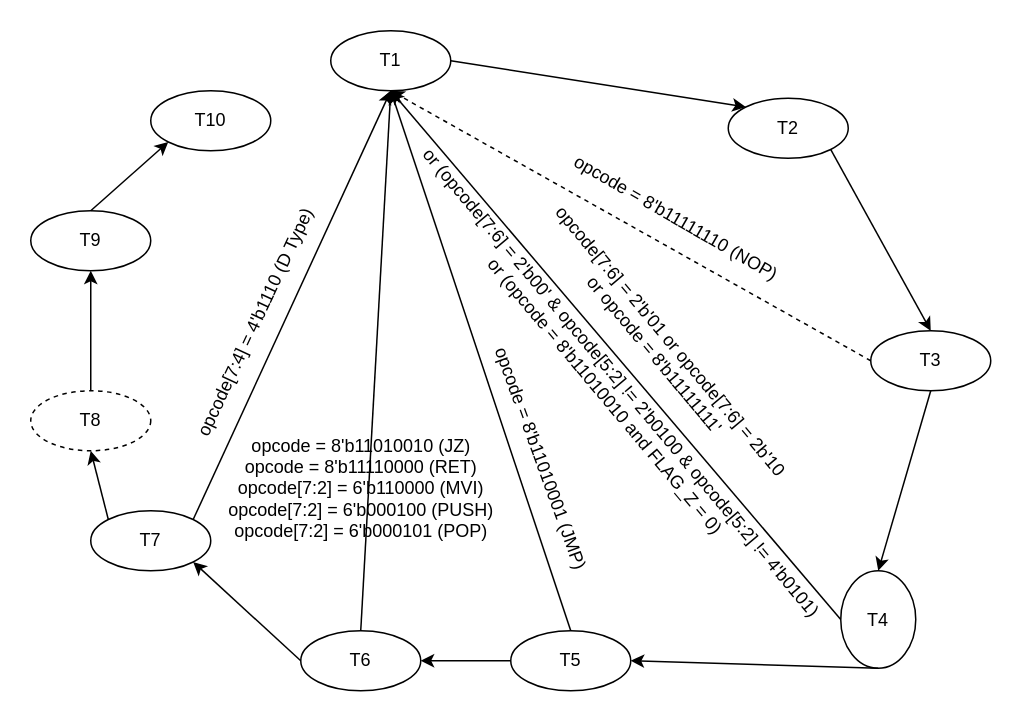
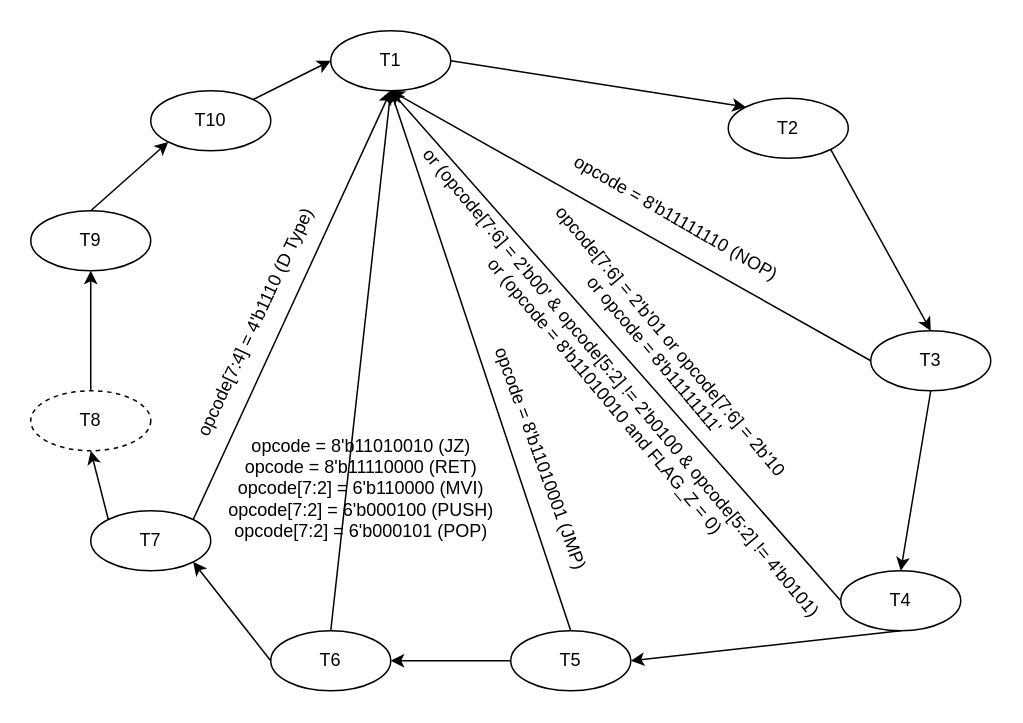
  <mxCell id="0" />
  <mxCell id="1" parent="0" />
  <mxCell id="2" value="T1" style="ellipse;whiteSpace=wrap;html=1;" vertex="1" parent="1"><mxGeometry x="220" y="20" width="80" height="40" as="geometry" /></mxCell>
  <mxCell id="3" value="T2" style="ellipse;whiteSpace=wrap;html=1;" vertex="1" parent="1"><mxGeometry x="485" y="65" width="80" height="40" as="geometry" /></mxCell>
  <mxCell id="4" value="T3" style="ellipse;whiteSpace=wrap;html=1;" vertex="1" parent="1"><mxGeometry x="580" y="220" width="80" height="40" as="geometry" /></mxCell>
- <mxCell id="5" value="T4" style="ellipse;whiteSpace=wrap;html=1;" vertex="1" parent="1"><mxGeometry x="560" y="380" width="50" height="65" as="geometry" /></mxCell>
+ <mxCell id="5" value="T4" style="ellipse;whiteSpace=wrap;html=1;" vertex="1" parent="1"><mxGeometry x="560" y="380" width="80" height="40" as="geometry" /></mxCell>
  <mxCell id="6" value="T5" style="ellipse;whiteSpace=wrap;html=1;" vertex="1" parent="1"><mxGeometry x="340" y="420" width="80" height="40" as="geometry" /></mxCell>
- <mxCell id="7" value="T6" style="ellipse;whiteSpace=wrap;html=1;" vertex="1" parent="1"><mxGeometry x="200" y="420" width="80" height="40" as="geometry" /></mxCell>
+ <mxCell id="7" value="T6" style="ellipse;whiteSpace=wrap;html=1;" vertex="1" parent="1"><mxGeometry x="180" y="420" width="80" height="40" as="geometry" /></mxCell>
  <mxCell id="8" value="T7" style="ellipse;whiteSpace=wrap;html=1;" vertex="1" parent="1"><mxGeometry x="60" y="340" width="80" height="40" as="geometry" /></mxCell>
  <mxCell id="9" value="T8" style="ellipse;whiteSpace=wrap;html=1;dashed=1;" vertex="1" parent="1"><mxGeometry x="20" y="260" width="80" height="40" as="geometry" /></mxCell>
  <mxCell id="10" value="T9" style="ellipse;whiteSpace=wrap;html=1;" vertex="1" parent="1"><mxGeometry x="20" y="140" width="80" height="40" as="geometry" /></mxCell>
  <mxCell id="11" value="T10" style="ellipse;whiteSpace=wrap;html=1;" vertex="1" parent="1"><mxGeometry x="100" y="60" width="80" height="40" as="geometry" /></mxCell>
  <mxCell id="12" value="" style="endArrow=classic;html=1;rounded=0;exitX=1;exitY=0.5;exitDx=0;exitDy=0;entryX=0;entryY=0;entryDx=0;entryDy=0;" edge="1" parent="1" source="2" target="3"><mxGeometry width="50" height="50" relative="1" as="geometry"><mxPoint x="280" y="240" as="sourcePoint" /><mxPoint x="330" y="190" as="targetPoint" /></mxGeometry></mxCell>
  <mxCell id="13" value="" style="endArrow=classic;html=1;rounded=0;exitX=1;exitY=1;exitDx=0;exitDy=0;entryX=0.5;entryY=0;entryDx=0;entryDy=0;" edge="1" parent="1" source="3" target="4"><mxGeometry width="50" height="50" relative="1" as="geometry"><mxPoint x="310" y="50" as="sourcePoint" /><mxPoint x="361.716" y="75.858" as="targetPoint" /></mxGeometry></mxCell>
  <mxCell id="14" value="" style="endArrow=classic;html=1;rounded=0;exitX=0.5;exitY=1;exitDx=0;exitDy=0;entryX=0.5;entryY=0;entryDx=0;entryDy=0;" edge="1" parent="1" source="4" target="5"><mxGeometry width="50" height="50" relative="1" as="geometry"><mxPoint x="418.284" y="104.142" as="sourcePoint" /><mxPoint x="430" y="150" as="targetPoint" /></mxGeometry></mxCell>
- <mxCell id="15" value="" style="endArrow=classic;html=1;rounded=0;exitX=0;exitY=0.5;exitDx=0;exitDy=0;entryX=0.5;entryY=1;entryDx=0;entryDy=0;dashed=1;" edge="1" parent="1" source="4" target="2"><mxGeometry width="50" height="50" relative="1" as="geometry"><mxPoint x="430" y="190" as="sourcePoint" /><mxPoint x="430" y="230" as="targetPoint" /></mxGeometry></mxCell>
+ <mxCell id="15" value="" style="endArrow=classic;html=1;rounded=0;exitX=0;exitY=0.5;exitDx=0;exitDy=0;entryX=0.5;entryY=1;entryDx=0;entryDy=0;" edge="1" parent="1" source="4" target="2"><mxGeometry width="50" height="50" relative="1" as="geometry"><mxPoint x="430" y="190" as="sourcePoint" /><mxPoint x="430" y="230" as="targetPoint" /></mxGeometry></mxCell>
  <mxCell id="16" value="" style="endArrow=classic;html=1;rounded=0;exitX=0;exitY=0.5;exitDx=0;exitDy=0;entryX=0.5;entryY=1;entryDx=0;entryDy=0;" edge="1" parent="1" source="5" target="2"><mxGeometry width="50" height="50" relative="1" as="geometry"><mxPoint x="470" y="170" as="sourcePoint" /><mxPoint x="270" y="70" as="targetPoint" /></mxGeometry></mxCell>
  <mxCell id="17" value="" style="endArrow=classic;html=1;rounded=0;exitX=0.5;exitY=1;exitDx=0;exitDy=0;entryX=1;entryY=0.5;entryDx=0;entryDy=0;" edge="1" parent="1" source="5" target="6"><mxGeometry width="50" height="50" relative="1" as="geometry"><mxPoint x="510" y="190" as="sourcePoint" /><mxPoint x="510" y="270" as="targetPoint" /></mxGeometry></mxCell>
  <mxCell id="18" value="" style="endArrow=classic;html=1;rounded=0;exitX=0;exitY=0.5;exitDx=0;exitDy=0;entryX=1;entryY=0.5;entryDx=0;entryDy=0;" edge="1" parent="1" source="6" target="7"><mxGeometry width="50" height="50" relative="1" as="geometry"><mxPoint x="510" y="310" as="sourcePoint" /><mxPoint x="458.284" y="355.858" as="targetPoint" /></mxGeometry></mxCell>
  <mxCell id="19" value="" style="endArrow=classic;html=1;rounded=0;exitX=0;exitY=0.5;exitDx=0;exitDy=0;entryX=1;entryY=1;entryDx=0;entryDy=0;" edge="1" parent="1" source="7" target="8"><mxGeometry width="50" height="50" relative="1" as="geometry"><mxPoint x="401.716" y="384.142" as="sourcePoint" /><mxPoint x="310" y="450" as="targetPoint" /></mxGeometry></mxCell>
  <mxCell id="20" value="" style="endArrow=classic;html=1;rounded=0;exitX=0;exitY=0;exitDx=0;exitDy=0;entryX=0.5;entryY=1;entryDx=0;entryDy=0;" edge="1" parent="1" source="8" target="9"><mxGeometry width="50" height="50" relative="1" as="geometry"><mxPoint x="230" y="450" as="sourcePoint" /><mxPoint x="138.284" y="384.142" as="targetPoint" /></mxGeometry></mxCell>
  <mxCell id="21" value="" style="endArrow=classic;html=1;rounded=0;exitX=0.5;exitY=0;exitDx=0;exitDy=0;entryX=0.5;entryY=1;entryDx=0;entryDy=0;" edge="1" parent="1" source="9" target="10"><mxGeometry width="50" height="50" relative="1" as="geometry"><mxPoint x="81.716" y="375.858" as="sourcePoint" /><mxPoint x="30" y="330" as="targetPoint" /></mxGeometry></mxCell>
  <mxCell id="22" value="" style="endArrow=classic;html=1;rounded=0;exitX=0.5;exitY=0;exitDx=0;exitDy=0;entryX=0;entryY=1;entryDx=0;entryDy=0;" edge="1" parent="1" source="10" target="11"><mxGeometry width="50" height="50" relative="1" as="geometry"><mxPoint x="30" y="270" as="sourcePoint" /><mxPoint x="30" y="190" as="targetPoint" /></mxGeometry></mxCell>
+ <mxCell id="23" value="" style="endArrow=classic;html=1;rounded=0;exitX=1;exitY=0;exitDx=0;exitDy=0;entryX=0;entryY=0.5;entryDx=0;entryDy=0;" edge="1" parent="1" source="11" target="2"><mxGeometry width="50" height="50" relative="1" as="geometry"><mxPoint x="30" y="150" as="sourcePoint" /><mxPoint x="81.716" y="104.142" as="targetPoint" /></mxGeometry></mxCell>
  <mxCell id="24" value="" style="endArrow=classic;html=1;rounded=0;exitX=0.5;exitY=0;exitDx=0;exitDy=0;entryX=0.5;entryY=1;entryDx=0;entryDy=0;" edge="1" parent="1" source="6" target="2"><mxGeometry width="50" height="50" relative="1" as="geometry"><mxPoint x="470" y="290" as="sourcePoint" /><mxPoint x="270" y="70" as="targetPoint" /></mxGeometry></mxCell>
  <mxCell id="25" value="" style="endArrow=diamond;html=1;rounded=0;exitX=0.5;exitY=0;exitDx=0;exitDy=0;entryX=0.5;entryY=1;entryDx=0;entryDy=0;" edge="1" parent="1" source="7" target="2"><mxGeometry width="50" height="50" relative="1" as="geometry"><mxPoint x="430" y="350" as="sourcePoint" /><mxPoint x="270" y="70" as="targetPoint" /></mxGeometry></mxCell>
  <mxCell id="26" value="" style="endArrow=classic;html=1;rounded=0;exitX=1;exitY=0;exitDx=0;exitDy=0;entryX=0.5;entryY=1;entryDx=0;entryDy=0;" edge="1" parent="1" source="8" target="2"><mxGeometry width="50" height="50" relative="1" as="geometry"><mxPoint x="270" y="390" as="sourcePoint" /><mxPoint x="270" y="70" as="targetPoint" /></mxGeometry></mxCell>
  <mxCell id="27" value="opcode = 8'b11111110 (NOP)" style="text;html=1;align=center;verticalAlign=middle;resizable=0;points=[];autosize=1;strokeColor=none;fillColor=none;rotation=30;" vertex="1" parent="1"><mxGeometry x="360" y="130" width="180" height="30" as="geometry" /></mxCell>
  <mxCell id="28" value="opcode[7:6] = 2'b'01 or opcode[7:6] = 2b'10&lt;br&gt;or opcode = 8'b11111111'&lt;br&gt;&lt;br&gt;or (opcode[7:6] = 2'b00' &amp;amp; opcode[5:2] != 2'b0100 &amp;amp; opcode[5:2] != 4'b0101)&lt;br&gt;or (opcode = 8'b11010010 and FLAG_Z = 0)" style="text;html=1;align=center;verticalAlign=middle;resizable=0;points=[];autosize=1;strokeColor=none;fillColor=none;rotation=50;" vertex="1" parent="1"><mxGeometry x="210" y="200" width="430" height="90" as="geometry" /></mxCell>
  <mxCell id="29" value="opcode = 8'b11010001 (JMP)" style="text;html=1;align=center;verticalAlign=middle;resizable=0;points=[];autosize=1;strokeColor=none;fillColor=none;rotation=70;" vertex="1" parent="1"><mxGeometry x="270" y="290" width="180" height="30" as="geometry" /></mxCell>
  <mxCell id="30" value="opcode = 8'b11010010 (JZ)&lt;br&gt;opcode = 8'b11110000 (RET)&lt;br&gt;opcode[7:2] = 6'b110000 (MVI)&lt;br&gt;opcode[7:2] = 6'b000100 (PUSH)&lt;br&gt;opcode[7:2] = 6'b000101 (POP)" style="text;html=1;align=center;verticalAlign=middle;resizable=0;points=[];autosize=1;strokeColor=none;fillColor=none;rotation=0;" vertex="1" parent="1"><mxGeometry x="140" y="280" width="200" height="90" as="geometry" /></mxCell>
  <mxCell id="31" value="opcode[7:4] = 4'b1110 (D Type)" style="text;html=1;align=center;verticalAlign=middle;resizable=0;points=[];autosize=1;strokeColor=none;fillColor=none;rotation=-65;" vertex="1" parent="1"><mxGeometry x="75" y="200" width="190" height="30" as="geometry" /></mxCell>
